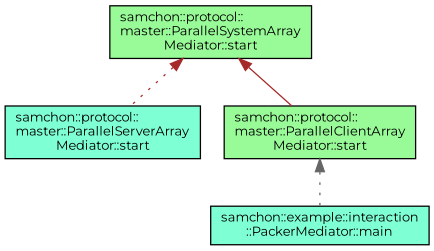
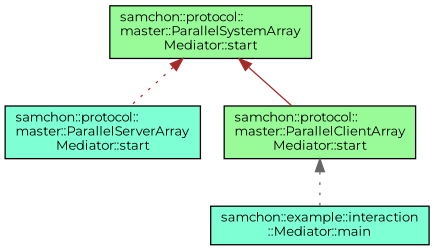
  digraph {
    rankdir=TB
    fontname=Montserrat
    node [color=black fillcolor=palegreen fontname=Montserrat fontsize=10 shape=record style=filled]
    edge [color=brown dir=back fontname=Montserrat fontsize=10 labelfontname=Helvetica labelfontsize=10 style=dotted]
    n1 [fontcolor=black height=0.2 label="samchon::protocol::\lmaster::ParallelSystemArray\lMediator::start" width=0.4]
    n2 [fillcolor=aquamarine height=0.2 label="samchon::protocol::\lmaster::ParallelServerArray\lMediator::start" width=0.4]
    n3 [height=0.2 label="samchon::protocol::\lmaster::ParallelClientArray\lMediator::start" width=0.4]
-   n4 [fillcolor=aquamarine height=0.2 label="samchon::example::interaction\l::PackerMediator::main" width=0.4]
+   n4 [fillcolor=aquamarine height=0.2 label="samchon::example::interaction\l::Mediator::main" width=0.4]
    n1 -> n2
    n1 -> n3 [style=solid]
    n3 -> n4 [color=gray40]
  }
